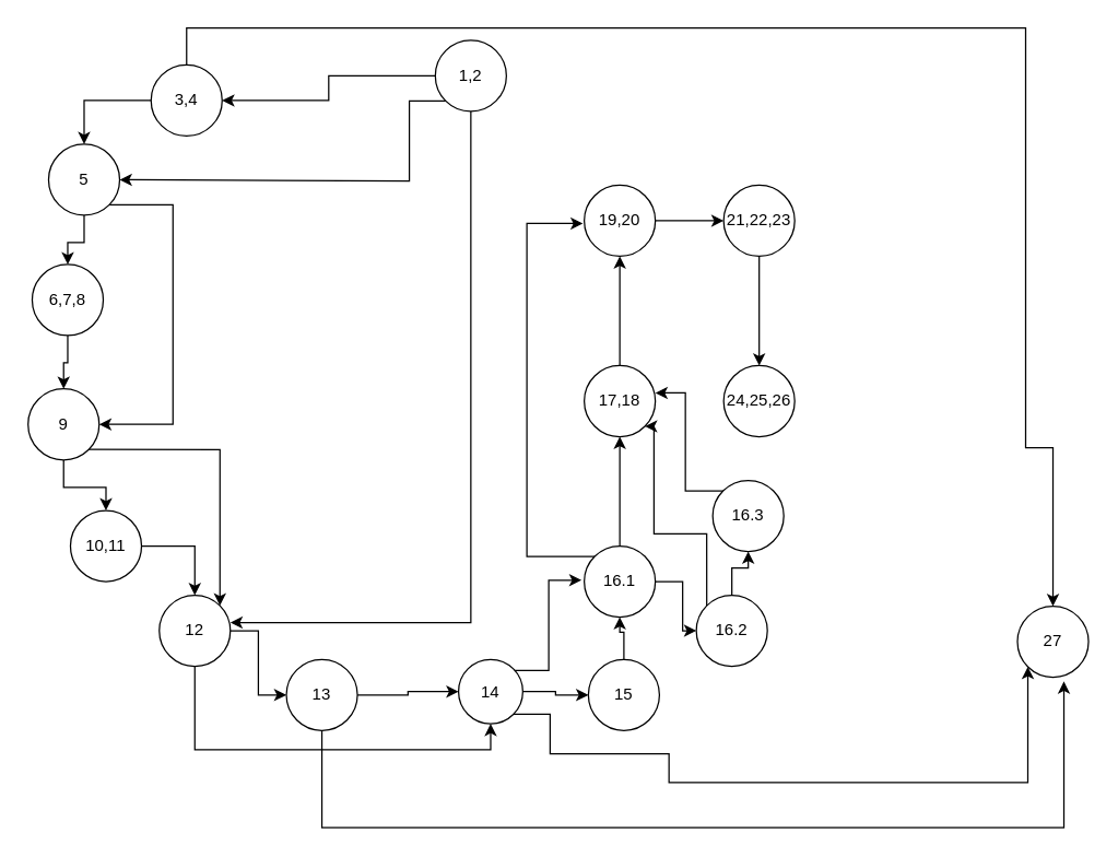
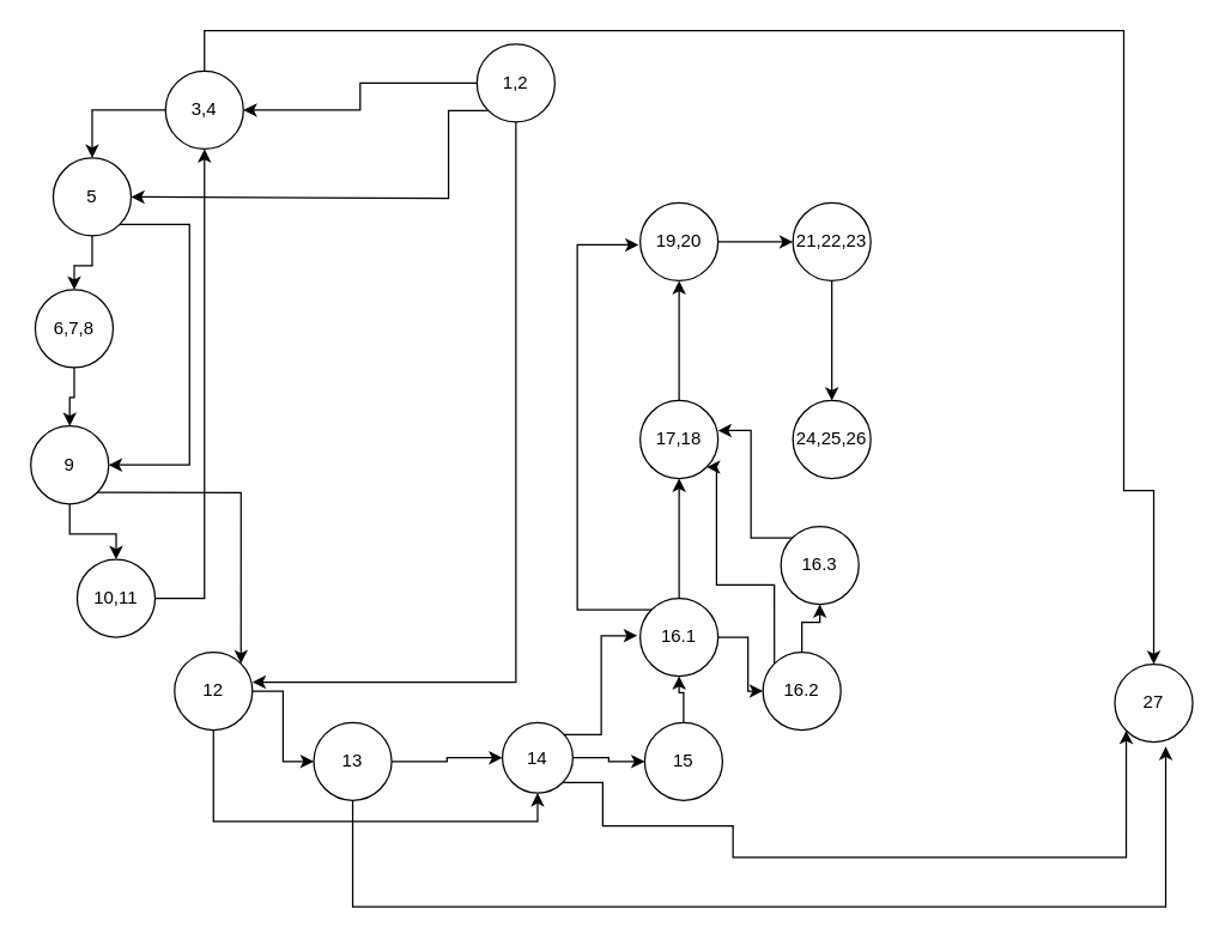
  <mxCell id="0" />
  <mxCell id="1" parent="0" />
  <mxCell id="2" value="" style="edgeStyle=orthogonalEdgeStyle;rounded=0;orthogonalLoop=1;jettySize=auto;html=1;" parent="1" source="5" target="9" edge="1"><mxGeometry relative="1" as="geometry" /></mxCell>
  <mxCell id="3" value="" style="edgeStyle=orthogonalEdgeStyle;rounded=0;orthogonalLoop=1;jettySize=auto;html=1;entryX=1;entryY=0.385;entryDx=0;entryDy=0;entryPerimeter=0;" parent="1" source="5" target="22" edge="1"><mxGeometry relative="1" as="geometry"><mxPoint x="344" y="161" as="targetPoint" /><Array as="points"><mxPoint x="344" y="455" /></Array></mxGeometry></mxCell>
  <mxCell id="4" style="edgeStyle=orthogonalEdgeStyle;rounded=0;orthogonalLoop=1;jettySize=auto;html=1;exitX=0;exitY=1;exitDx=0;exitDy=0;entryX=1;entryY=0.5;entryDx=0;entryDy=0;" parent="1" source="5" target="12" edge="1"><mxGeometry relative="1" as="geometry"><mxPoint x="94" y="132" as="targetPoint" /><Array as="points"><mxPoint x="299" y="73" /><mxPoint x="299" y="132" /></Array></mxGeometry></mxCell>
  <mxCell id="5" value="1,2" style="ellipse;whiteSpace=wrap;html=1;aspect=fixed;" parent="1" vertex="1"><mxGeometry x="318" y="29" width="52" height="52" as="geometry" /></mxCell>
  <mxCell id="6" value="27" style="ellipse;whiteSpace=wrap;html=1;aspect=fixed;" parent="1" vertex="1"><mxGeometry x="744" y="443" width="52" height="52" as="geometry" /></mxCell>
  <mxCell id="7" value="" style="edgeStyle=orthogonalEdgeStyle;rounded=0;orthogonalLoop=1;jettySize=auto;html=1;" parent="1" source="9" target="12" edge="1"><mxGeometry relative="1" as="geometry" /></mxCell>
  <mxCell id="8" value="" style="edgeStyle=orthogonalEdgeStyle;rounded=0;orthogonalLoop=1;jettySize=auto;html=1;entryX=0.5;entryY=0;entryDx=0;entryDy=0;" edge="1" parent="1" source="9" target="6"><mxGeometry relative="1" as="geometry"><mxPoint x="770" y="432" as="targetPoint" /><Array as="points"><mxPoint x="136" y="20" /><mxPoint x="750" y="20" /><mxPoint x="750" y="327" /><mxPoint x="770" y="327" /></Array></mxGeometry></mxCell>
  <mxCell id="9" value="3,4" style="ellipse;whiteSpace=wrap;html=1;aspect=fixed;" parent="1" vertex="1"><mxGeometry x="110" y="47" width="52" height="52" as="geometry" /></mxCell>
  <mxCell id="10" value="" style="edgeStyle=orthogonalEdgeStyle;rounded=0;orthogonalLoop=1;jettySize=auto;html=1;" parent="1" source="12" target="14" edge="1"><mxGeometry relative="1" as="geometry" /></mxCell>
  <mxCell id="11" style="edgeStyle=orthogonalEdgeStyle;rounded=0;orthogonalLoop=1;jettySize=auto;html=1;exitX=1;exitY=1;exitDx=0;exitDy=0;entryX=1;entryY=0.5;entryDx=0;entryDy=0;" parent="1" source="12" edge="1" target="17"><mxGeometry relative="1" as="geometry"><mxPoint x="79" y="308" as="targetPoint" /><Array as="points"><mxPoint x="126" y="149" /><mxPoint x="126" y="310" /></Array></mxGeometry></mxCell>
  <mxCell id="12" value="5" style="ellipse;whiteSpace=wrap;html=1;aspect=fixed;" parent="1" vertex="1"><mxGeometry x="35" y="105" width="52" height="52" as="geometry" /></mxCell>
  <mxCell id="13" value="" style="edgeStyle=orthogonalEdgeStyle;rounded=0;orthogonalLoop=1;jettySize=auto;html=1;" parent="1" source="14" target="17" edge="1"><mxGeometry relative="1" as="geometry" /></mxCell>
  <mxCell id="14" value="6,7,8" style="ellipse;whiteSpace=wrap;html=1;aspect=fixed;" parent="1" vertex="1"><mxGeometry x="23" y="193" width="52" height="52" as="geometry" /></mxCell>
  <mxCell id="15" value="" style="edgeStyle=orthogonalEdgeStyle;rounded=0;orthogonalLoop=1;jettySize=auto;html=1;" parent="1" source="17" target="19" edge="1"><mxGeometry relative="1" as="geometry" /></mxCell>
  <mxCell id="16" style="edgeStyle=orthogonalEdgeStyle;rounded=0;orthogonalLoop=1;jettySize=auto;html=1;exitX=1;exitY=1;exitDx=0;exitDy=0;entryX=1;entryY=0;entryDx=0;entryDy=0;" parent="1" source="17" target="22" edge="1"><mxGeometry relative="1" as="geometry" /></mxCell>
  <mxCell id="17" value="9" style="ellipse;whiteSpace=wrap;html=1;aspect=fixed;" parent="1" vertex="1"><mxGeometry x="20" y="284" width="52" height="52" as="geometry" /></mxCell>
- <mxCell id="18" value="" style="edgeStyle=orthogonalEdgeStyle;rounded=0;orthogonalLoop=1;jettySize=auto;html=1;" parent="1" source="19" target="22" edge="1"><mxGeometry relative="1" as="geometry" /></mxCell>
+ <mxCell id="18" value="" style="edgeStyle=orthogonalEdgeStyle;rounded=0;orthogonalLoop=1;jettySize=auto;html=1;" parent="1" source="19" target="9" edge="1"><mxGeometry relative="1" as="geometry" /></mxCell>
  <mxCell id="19" value="10,11" style="ellipse;whiteSpace=wrap;html=1;aspect=fixed;" parent="1" vertex="1"><mxGeometry x="51" y="373" width="52" height="52" as="geometry" /></mxCell>
  <mxCell id="20" value="" style="edgeStyle=orthogonalEdgeStyle;rounded=0;orthogonalLoop=1;jettySize=auto;html=1;" parent="1" source="22" target="25" edge="1"><mxGeometry relative="1" as="geometry" /></mxCell>
  <mxCell id="21" style="edgeStyle=orthogonalEdgeStyle;rounded=0;orthogonalLoop=1;jettySize=auto;html=1;entryX=0.5;entryY=1;entryDx=0;entryDy=0;" parent="1" source="22" edge="1" target="29"><mxGeometry relative="1" as="geometry"><mxPoint x="358" y="538" as="targetPoint" /><Array as="points"><mxPoint x="142" y="548" /><mxPoint x="359" y="548" /></Array></mxGeometry></mxCell>
  <mxCell id="22" value="12" style="ellipse;whiteSpace=wrap;html=1;aspect=fixed;" parent="1" vertex="1"><mxGeometry x="116" y="435" width="52" height="52" as="geometry" /></mxCell>
  <mxCell id="23" value="" style="edgeStyle=orthogonalEdgeStyle;rounded=0;orthogonalLoop=1;jettySize=auto;html=1;" parent="1" source="25" target="29" edge="1"><mxGeometry relative="1" as="geometry" /></mxCell>
  <mxCell id="24" value="" style="edgeStyle=orthogonalEdgeStyle;rounded=0;orthogonalLoop=1;jettySize=auto;html=1;" edge="1" parent="1" source="25"><mxGeometry relative="1" as="geometry"><mxPoint x="778" y="498" as="targetPoint" /><Array as="points"><mxPoint x="235" y="605" /></Array></mxGeometry></mxCell>
  <mxCell id="25" value="13" style="ellipse;whiteSpace=wrap;html=1;aspect=fixed;" parent="1" vertex="1"><mxGeometry x="209" y="482" width="52" height="52" as="geometry" /></mxCell>
  <mxCell id="26" value="" style="edgeStyle=orthogonalEdgeStyle;rounded=0;orthogonalLoop=1;jettySize=auto;html=1;" parent="1" source="29" target="31" edge="1"><mxGeometry relative="1" as="geometry" /></mxCell>
  <mxCell id="27" style="edgeStyle=orthogonalEdgeStyle;rounded=0;orthogonalLoop=1;jettySize=auto;html=1;exitX=1;exitY=0;exitDx=0;exitDy=0;" parent="1" source="29" edge="1"><mxGeometry relative="1" as="geometry"><mxPoint x="425" y="424" as="targetPoint" /><Array as="points"><mxPoint x="401" y="490" /><mxPoint x="401" y="424" /></Array></mxGeometry></mxCell>
  <mxCell id="28" style="edgeStyle=orthogonalEdgeStyle;rounded=0;orthogonalLoop=1;jettySize=auto;html=1;exitX=1;exitY=1;exitDx=0;exitDy=0;entryX=0;entryY=1;entryDx=0;entryDy=0;" edge="1" parent="1" source="29" target="6"><mxGeometry relative="1" as="geometry"><mxPoint x="399.2" y="572.2" as="targetPoint" /><Array as="points"><mxPoint x="402" y="522" /><mxPoint x="402" y="551" /><mxPoint x="489" y="551" /><mxPoint x="489" y="572" /><mxPoint x="752" y="572" /></Array></mxGeometry></mxCell>
  <mxCell id="29" value="14" style="ellipse;whiteSpace=wrap;html=1;aspect=fixed;" parent="1" vertex="1"><mxGeometry x="335" y="482" width="47" height="47" as="geometry" /></mxCell>
  <mxCell id="30" value="" style="edgeStyle=orthogonalEdgeStyle;rounded=0;orthogonalLoop=1;jettySize=auto;html=1;" parent="1" source="31" target="35" edge="1"><mxGeometry relative="1" as="geometry" /></mxCell>
  <mxCell id="31" value="15" style="ellipse;whiteSpace=wrap;html=1;aspect=fixed;" parent="1" vertex="1"><mxGeometry x="430" y="482" width="52" height="52" as="geometry" /></mxCell>
  <mxCell id="32" value="" style="edgeStyle=orthogonalEdgeStyle;rounded=0;orthogonalLoop=1;jettySize=auto;html=1;" parent="1" source="35" target="37" edge="1"><mxGeometry relative="1" as="geometry" /></mxCell>
  <mxCell id="33" style="edgeStyle=orthogonalEdgeStyle;rounded=0;orthogonalLoop=1;jettySize=auto;html=1;exitX=0;exitY=0;exitDx=0;exitDy=0;" parent="1" source="35" edge="1"><mxGeometry relative="1" as="geometry"><mxPoint x="426" y="163" as="targetPoint" /><Array as="points"><mxPoint x="385" y="407" /><mxPoint x="385" y="163" /><mxPoint x="415" y="163" /></Array></mxGeometry></mxCell>
  <mxCell id="34" value="" style="edgeStyle=orthogonalEdgeStyle;rounded=0;orthogonalLoop=1;jettySize=auto;html=1;" parent="1" source="35" target="45" edge="1"><mxGeometry relative="1" as="geometry" /></mxCell>
  <mxCell id="35" value="16.1" style="ellipse;whiteSpace=wrap;html=1;aspect=fixed;" parent="1" vertex="1"><mxGeometry x="427" y="399" width="52" height="52" as="geometry" /></mxCell>
  <mxCell id="36" value="" style="edgeStyle=orthogonalEdgeStyle;rounded=0;orthogonalLoop=1;jettySize=auto;html=1;" parent="1" source="37" target="39" edge="1"><mxGeometry relative="1" as="geometry" /></mxCell>
  <mxCell id="37" value="17,18" style="ellipse;whiteSpace=wrap;html=1;aspect=fixed;" parent="1" vertex="1"><mxGeometry x="427" y="267" width="52" height="52" as="geometry" /></mxCell>
  <mxCell id="38" value="" style="edgeStyle=orthogonalEdgeStyle;rounded=0;orthogonalLoop=1;jettySize=auto;html=1;" parent="1" source="39" target="41" edge="1"><mxGeometry relative="1" as="geometry" /></mxCell>
  <mxCell id="39" value="19,20" style="ellipse;whiteSpace=wrap;html=1;aspect=fixed;" parent="1" vertex="1"><mxGeometry x="427" y="135" width="52" height="52" as="geometry" /></mxCell>
  <mxCell id="40" value="" style="edgeStyle=orthogonalEdgeStyle;rounded=0;orthogonalLoop=1;jettySize=auto;html=1;" parent="1" source="41" target="42" edge="1"><mxGeometry relative="1" as="geometry" /></mxCell>
  <mxCell id="41" value="21,22,23" style="ellipse;whiteSpace=wrap;html=1;aspect=fixed;" parent="1" vertex="1"><mxGeometry x="529" y="135" width="52" height="52" as="geometry" /></mxCell>
  <mxCell id="42" value="24,25,26" style="ellipse;whiteSpace=wrap;html=1;aspect=fixed;" parent="1" vertex="1"><mxGeometry x="529" y="267" width="52" height="52" as="geometry" /></mxCell>
  <mxCell id="43" style="edgeStyle=orthogonalEdgeStyle;rounded=0;orthogonalLoop=1;jettySize=auto;html=1;exitX=0;exitY=0;exitDx=0;exitDy=0;entryX=1;entryY=1;entryDx=0;entryDy=0;" parent="1" source="45" target="37" edge="1"><mxGeometry relative="1" as="geometry"><mxPoint x="478" y="340" as="targetPoint" /><Array as="points"><mxPoint x="517" y="390" /><mxPoint x="478" y="390" /><mxPoint x="478" y="311" /></Array></mxGeometry></mxCell>
  <mxCell id="44" value="" style="edgeStyle=orthogonalEdgeStyle;rounded=0;orthogonalLoop=1;jettySize=auto;html=1;" parent="1" source="45" target="47" edge="1"><mxGeometry relative="1" as="geometry" /></mxCell>
  <mxCell id="45" value="16.2" style="ellipse;whiteSpace=wrap;html=1;aspect=fixed;" parent="1" vertex="1"><mxGeometry x="509" y="435" width="52" height="52" as="geometry" /></mxCell>
  <mxCell id="46" style="edgeStyle=orthogonalEdgeStyle;rounded=0;orthogonalLoop=1;jettySize=auto;html=1;exitX=0;exitY=0;exitDx=0;exitDy=0;" parent="1" source="47" edge="1"><mxGeometry relative="1" as="geometry"><mxPoint x="479" y="287" as="targetPoint" /><Array as="points"><mxPoint x="501" y="359" /><mxPoint x="501" y="287" /><mxPoint x="479" y="287" /></Array></mxGeometry></mxCell>
  <mxCell id="47" value="16.3" style="ellipse;whiteSpace=wrap;html=1;aspect=fixed;" parent="1" vertex="1"><mxGeometry x="521" y="351" width="52" height="52" as="geometry" /></mxCell>
